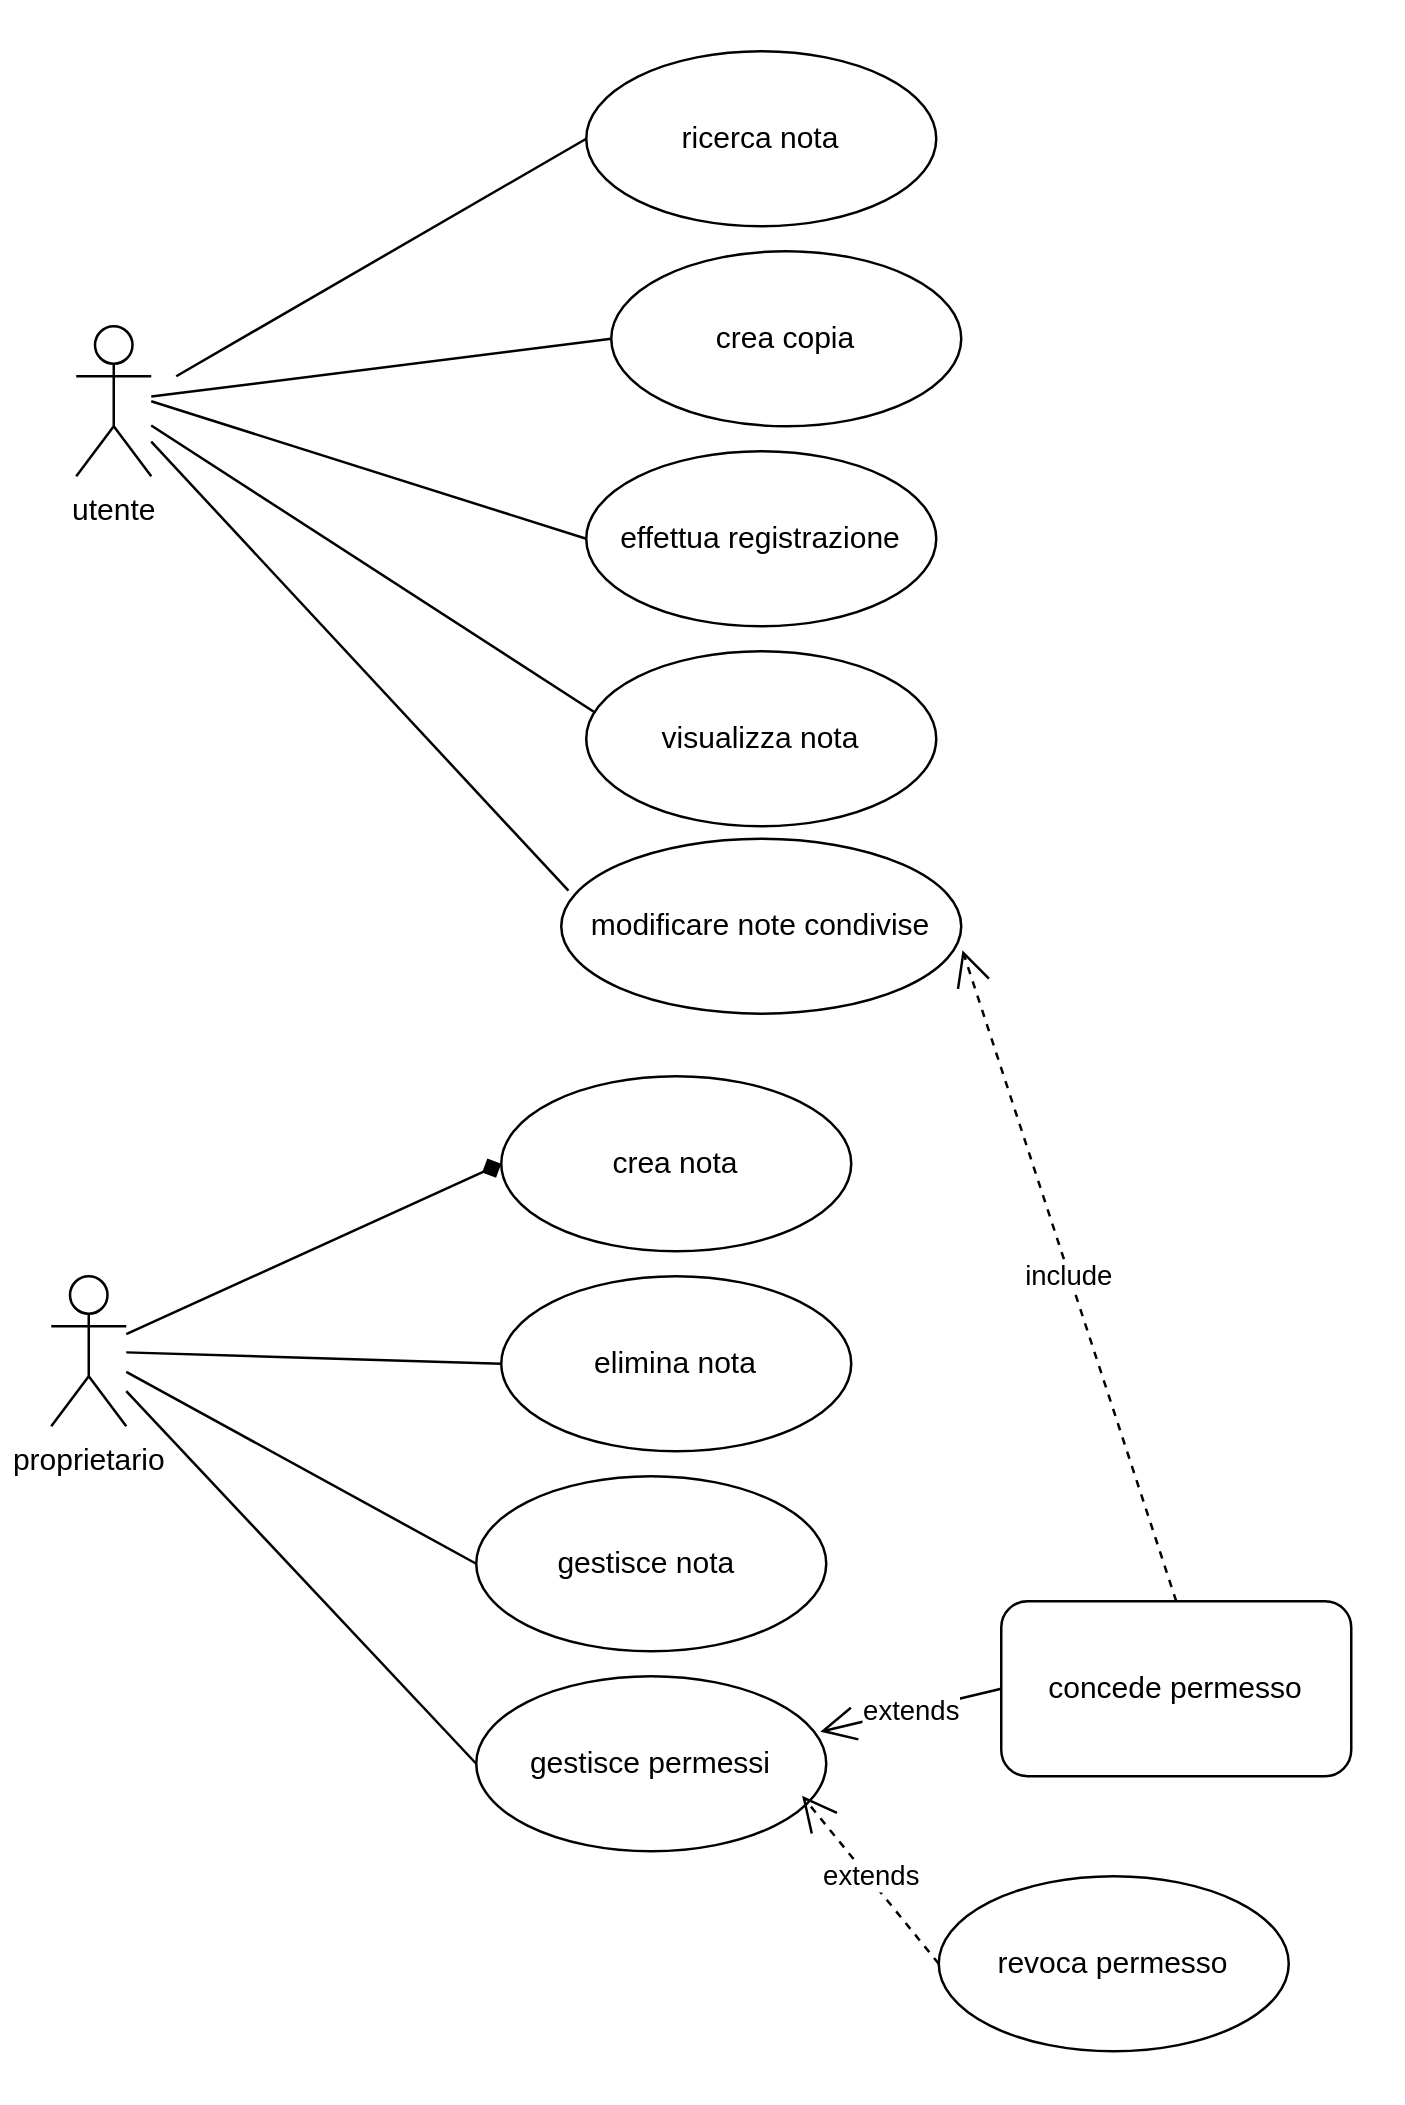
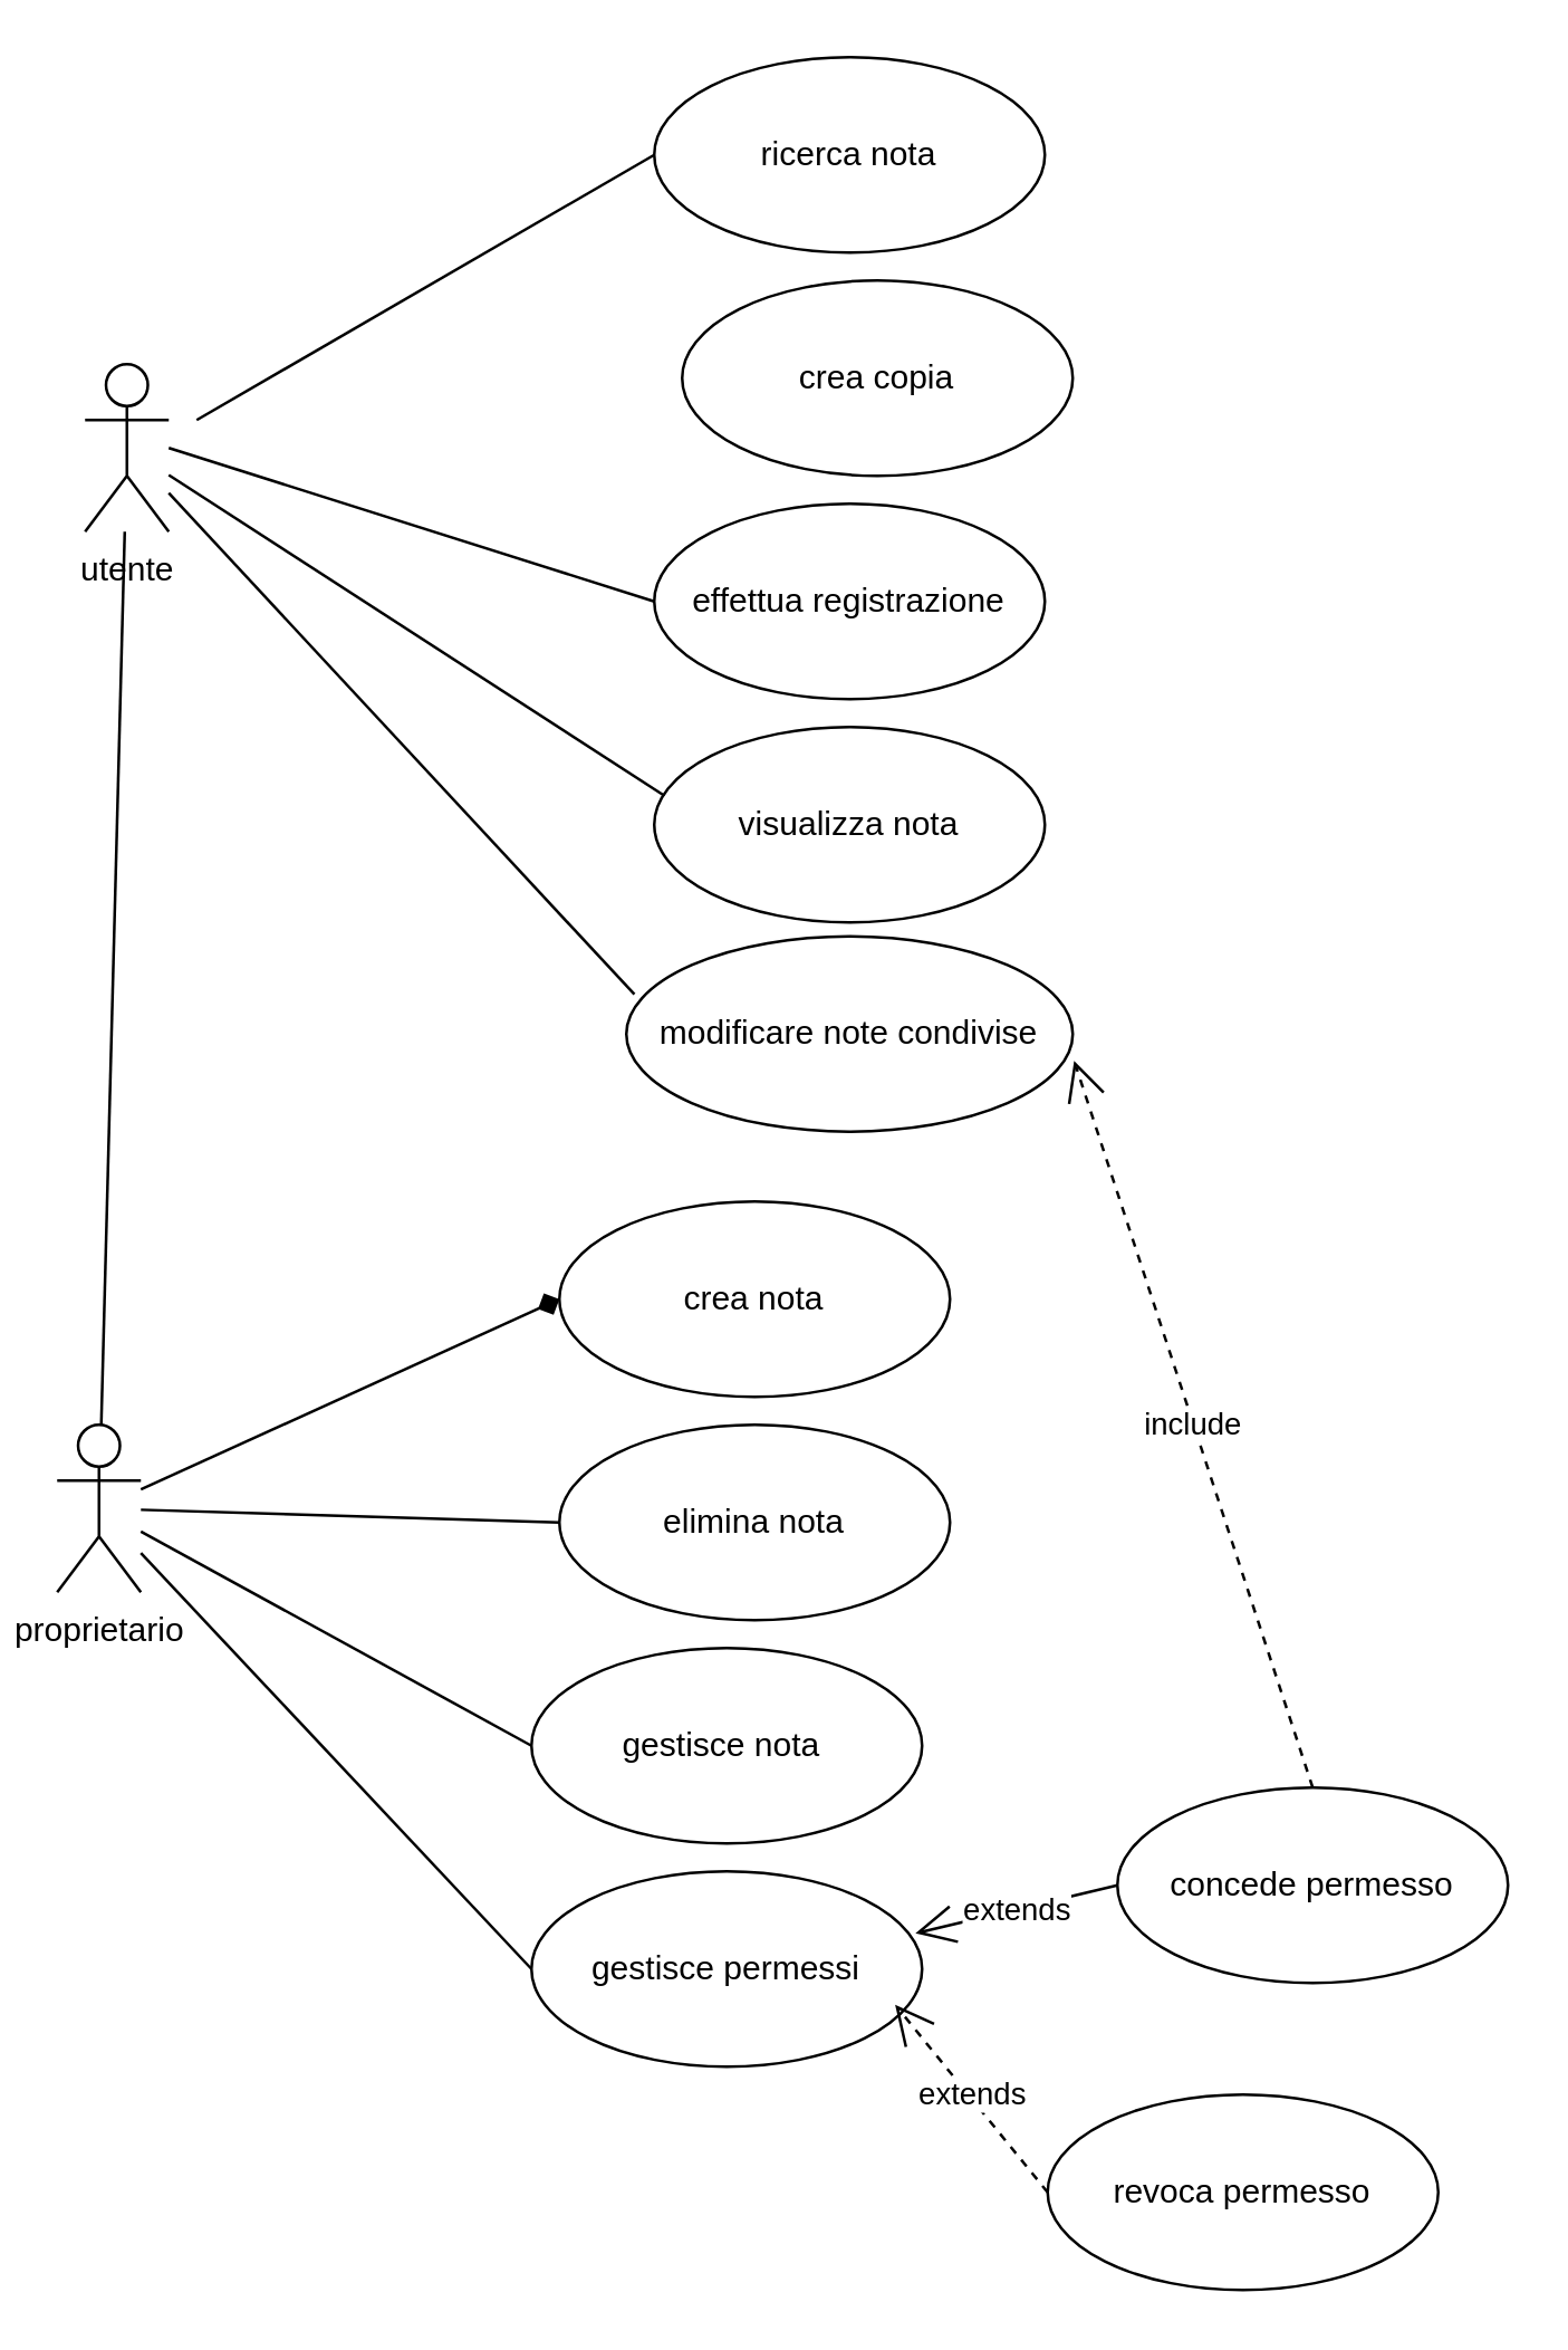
  <mxCell id="0" />
  <mxCell id="1" parent="0" />
  <mxCell id="2" value="utente" style="shape=umlActor;verticalLabelPosition=bottom;verticalAlign=top;html=1;" vertex="1" parent="1"><mxGeometry x="30" y="130" width="30" height="60" as="geometry" /></mxCell>
  <mxCell id="3" value="proprietario" style="shape=umlActor;verticalLabelPosition=bottom;verticalAlign=top;html=1;" vertex="1" parent="1"><mxGeometry x="20" y="510" width="30" height="60" as="geometry" /></mxCell>
  <mxCell id="4" value="crea nota" style="ellipse;whiteSpace=wrap;html=1;" vertex="1" parent="1"><mxGeometry x="200" y="430" width="140" height="70" as="geometry" /></mxCell>
  <mxCell id="5" value="elimina nota&lt;span style=&quot;color: rgba(0, 0, 0, 0); font-family: monospace; font-size: 0px; text-align: start; text-wrap-mode: nowrap;&quot;&gt;%3CmxGraphModel%3E%3Croot%3E%3CmxCell%20id%3D%220%22%2F%3E%3CmxCell%20id%3D%221%22%20parent%3D%220%22%2F%3E%3CmxCell%20id%3D%222%22%20value%3D%22crea%20nota%22%20style%3D%22ellipse%3BwhiteSpace%3Dwrap%3Bhtml%3D1%3B%22%20vertex%3D%221%22%20parent%3D%221%22%3E%3CmxGeometry%20x%3D%22290%22%20y%3D%2220%22%20width%3D%22140%22%20height%3D%2270%22%20as%3D%22geometry%22%2F%3E%3C%2FmxCell%3E%3C%2Froot%3E%3C%2FmxGraphModel%3E&lt;/span&gt;" style="ellipse;whiteSpace=wrap;html=1;" vertex="1" parent="1"><mxGeometry x="200" y="510" width="140" height="70" as="geometry" /></mxCell>
  <mxCell id="6" value="gestisce nota&amp;nbsp;" style="ellipse;whiteSpace=wrap;html=1;" vertex="1" parent="1"><mxGeometry x="190" y="590" width="140" height="70" as="geometry" /></mxCell>
  <mxCell id="7" value="gestisce permessi" style="ellipse;whiteSpace=wrap;html=1;" vertex="1" parent="1"><mxGeometry x="190" y="670" width="140" height="70" as="geometry" /></mxCell>
  <mxCell id="8" value="ricerca nota" style="ellipse;whiteSpace=wrap;html=1;" vertex="1" parent="1"><mxGeometry x="234" y="20" width="140" height="70" as="geometry" /></mxCell>
  <mxCell id="9" value="modificare note condivise" style="ellipse;whiteSpace=wrap;html=1;" vertex="1" parent="1"><mxGeometry x="224" y="335" width="160" height="70" as="geometry" /></mxCell>
  <mxCell id="10" value="visualizza nota" style="ellipse;whiteSpace=wrap;html=1;" vertex="1" parent="1"><mxGeometry x="234" y="260" width="140" height="70" as="geometry" /></mxCell>
- <mxCell id="11" value="concede permesso" style="whiteSpace=wrap;html=1;rounded=1;" vertex="1" parent="1"><mxGeometry x="400" y="640" width="140" height="70" as="geometry" /></mxCell>
+ <mxCell id="11" value="concede permesso" style="ellipse;whiteSpace=wrap;html=1;" vertex="1" parent="1"><mxGeometry x="400" y="640" width="140" height="70" as="geometry" /></mxCell>
  <mxCell id="12" value="revoca permesso" style="ellipse;whiteSpace=wrap;html=1;" vertex="1" parent="1"><mxGeometry x="375" y="750" width="140" height="70" as="geometry" /></mxCell>
  <mxCell id="13" value="extends" style="endArrow=open;endSize=12;dashed=0;html=1;rounded=0;exitX=0;exitY=0.5;exitDx=0;exitDy=0;entryX=0.983;entryY=0.317;entryDx=0;entryDy=0;entryPerimeter=0;" edge="1" parent="1" source="11" target="7"><mxGeometry width="160" relative="1" as="geometry"><mxPoint x="250" y="690" as="sourcePoint" /><mxPoint x="410" y="690" as="targetPoint" /></mxGeometry></mxCell>
  <mxCell id="14" value="extends" style="endArrow=open;endSize=12;dashed=1;html=1;rounded=0;exitX=0;exitY=0.5;exitDx=0;exitDy=0;entryX=0.931;entryY=0.683;entryDx=0;entryDy=0;entryPerimeter=0;" edge="1" parent="1" source="12" target="7"><mxGeometry x="0.02" y="-1" width="160" relative="1" as="geometry"><mxPoint x="250" y="690" as="sourcePoint" /><mxPoint x="410" y="690" as="targetPoint" /><mxPoint as="offset" /></mxGeometry></mxCell>
  <mxCell id="15" value="include" style="endArrow=open;endSize=12;dashed=1;html=1;rounded=0;exitX=0.5;exitY=0;exitDx=0;exitDy=0;entryX=1.003;entryY=0.637;entryDx=0;entryDy=0;entryPerimeter=0;" edge="1" parent="1" source="11" target="9"><mxGeometry width="160" relative="1" as="geometry"><mxPoint x="480" y="440" as="sourcePoint" /><mxPoint x="640" y="440" as="targetPoint" /><Array as="points" /></mxGeometry></mxCell>
  <mxCell id="16" value="effettua registrazione" style="ellipse;whiteSpace=wrap;html=1;" vertex="1" parent="1"><mxGeometry x="234" y="180" width="140" height="70" as="geometry" /></mxCell>
  <mxCell id="17" value="crea copia" style="ellipse;whiteSpace=wrap;html=1;" vertex="1" parent="1"><mxGeometry x="244" y="100" width="140" height="70" as="geometry" /></mxCell>
  <mxCell id="18" value="" style="endArrow=none;html=1;rounded=0;entryX=0;entryY=0.5;entryDx=0;entryDy=0;" edge="1" parent="1" target="8"><mxGeometry relative="1" as="geometry"><mxPoint x="70" y="150" as="sourcePoint" /><mxPoint x="234" y="130" as="targetPoint" /></mxGeometry></mxCell>
- <mxCell id="19" value="" style="endArrow=none;html=1;rounded=0;entryX=0;entryY=0.5;entryDx=0;entryDy=0;" edge="1" parent="1" source="2" target="17"><mxGeometry relative="1" as="geometry"><mxPoint x="70" y="160" as="sourcePoint" /><mxPoint x="300" y="170" as="targetPoint" /></mxGeometry></mxCell>
+ <mxCell id="19" value="" style="endArrow=none;html=1;rounded=0;" edge="1" parent="1" source="2" target="3"><mxGeometry relative="1" as="geometry"><mxPoint x="70" y="160" as="sourcePoint" /><mxPoint x="300" y="170" as="targetPoint" /></mxGeometry></mxCell>
  <mxCell id="20" value="" style="endArrow=none;html=1;rounded=0;entryX=0;entryY=0.5;entryDx=0;entryDy=0;" edge="1" parent="1" target="16"><mxGeometry relative="1" as="geometry"><mxPoint x="60" y="160" as="sourcePoint" /><mxPoint x="354" y="140" as="targetPoint" /></mxGeometry></mxCell>
  <mxCell id="21" value="" style="endArrow=none;html=1;rounded=0;entryX=0.026;entryY=0.351;entryDx=0;entryDy=0;entryPerimeter=0;" edge="1" parent="1" source="2" target="10"><mxGeometry relative="1" as="geometry"><mxPoint x="70" y="160" as="sourcePoint" /><mxPoint x="294" y="200" as="targetPoint" /></mxGeometry></mxCell>
  <mxCell id="22" value="" style="endArrow=none;html=1;rounded=0;entryX=0.018;entryY=0.297;entryDx=0;entryDy=0;entryPerimeter=0;" edge="1" parent="1" source="2" target="9"><mxGeometry relative="1" as="geometry"><mxPoint x="70" y="160" as="sourcePoint" /><mxPoint x="294" y="200" as="targetPoint" /></mxGeometry></mxCell>
  <mxCell id="23" value="" style="endArrow=diamond;html=1;rounded=0;entryX=0;entryY=0.5;entryDx=0;entryDy=0;" edge="1" parent="1" source="3" target="4"><mxGeometry relative="1" as="geometry"><mxPoint x="290" y="410" as="sourcePoint" /><mxPoint x="450" y="410" as="targetPoint" /></mxGeometry></mxCell>
  <mxCell id="24" value="" style="endArrow=none;html=1;rounded=0;entryX=0;entryY=0.5;entryDx=0;entryDy=0;" edge="1" parent="1" source="3" target="5"><mxGeometry relative="1" as="geometry"><mxPoint x="140" y="558" as="sourcePoint" /><mxPoint x="290" y="490" as="targetPoint" /></mxGeometry></mxCell>
  <mxCell id="25" value="" style="endArrow=none;html=1;rounded=0;entryX=0;entryY=0.5;entryDx=0;entryDy=0;" edge="1" parent="1" source="3" target="6"><mxGeometry relative="1" as="geometry"><mxPoint x="120" y="608" as="sourcePoint" /><mxPoint x="270" y="540" as="targetPoint" /></mxGeometry></mxCell>
  <mxCell id="26" value="" style="endArrow=none;html=1;rounded=0;entryX=0;entryY=0.5;entryDx=0;entryDy=0;" edge="1" parent="1" source="3" target="7"><mxGeometry relative="1" as="geometry"><mxPoint x="90" y="628" as="sourcePoint" /><mxPoint x="240" y="560" as="targetPoint" /></mxGeometry></mxCell>
